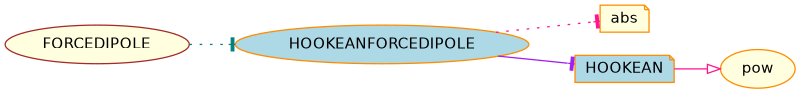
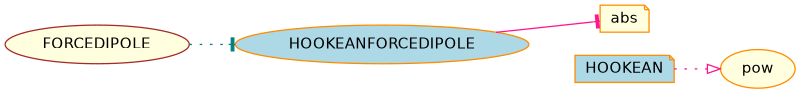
  digraph {
    rankdir=LR
    node [color=darkorange fillcolor=lightyellow fontname=Helvetica fontsize=12 shape=ellipse style=filled]
    edge [arrowhead=tee color=deeppink fontname=Helvetica fontsize=12 labelfontname=Helvetica labelfontsize=12 style=dotted]
    n1 [fillcolor=lightblue fontcolor=black height=0.2 label=HOOKEANFORCEDIPOLE width=0.4]
    n2 [height=0.2 label=abs shape=note width=0.4]
    n3 [fillcolor=lightblue height=0.2 label=HOOKEAN shape=note width=0.4]
    n4 [color=brown height=0.2 label=FORCEDIPOLE width=0.4]
    n5 [height=0.2 label=pow width=0.4]
-   n1 -> n2
-   n1 -> n3 [color=purple style=solid]
-   n3 -> n5 [arrowhead=onormal style=solid]
+   n1 -> n2 [style=solid]
+   n3 -> n5 [arrowhead=onormal]
    n4 -> n1 [color=teal]
  }
